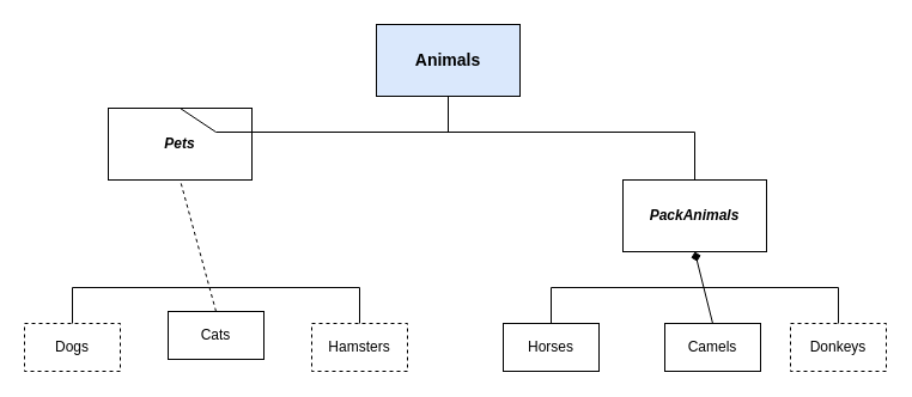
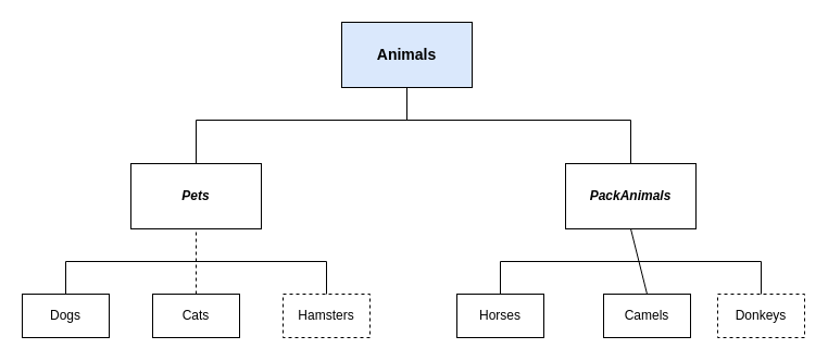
  <mxCell id="0" />
  <mxCell id="1" parent="0" />
  <mxCell id="2" value="&lt;b&gt;&lt;font style=&quot;font-size: 14px;&quot;&gt;Animals&lt;/font&gt;&lt;/b&gt;" style="rounded=0;whiteSpace=wrap;html=1;fillColor=#dae8fc;" vertex="1" parent="1"><mxGeometry x="314" y="20" width="120" height="60" as="geometry" /></mxCell>
- <mxCell id="3" value="&lt;i&gt;&lt;b&gt;Pets&lt;/b&gt;&lt;/i&gt;" style="rounded=0;whiteSpace=wrap;html=1;" vertex="1" parent="1"><mxGeometry x="90" y="90" width="120" height="60" as="geometry" /></mxCell>
+ <mxCell id="3" value="&lt;i&gt;&lt;b&gt;Pets&lt;/b&gt;&lt;/i&gt;" style="rounded=0;whiteSpace=wrap;html=1;" vertex="1" parent="1"><mxGeometry x="120" y="150" width="120" height="60" as="geometry" /></mxCell>
  <mxCell id="4" value="&lt;i&gt;&lt;b&gt;PackAnimals&lt;/b&gt;&lt;/i&gt;" style="rounded=0;whiteSpace=wrap;html=1;" vertex="1" parent="1"><mxGeometry x="520" y="150" width="120" height="60" as="geometry" /></mxCell>
- <mxCell id="5" value="Dogs" style="rounded=0;whiteSpace=wrap;html=1;dashed=1;" vertex="1" parent="1"><mxGeometry x="20" y="270" width="80" height="40" as="geometry" /></mxCell>
- <mxCell id="6" value="Cats" style="rounded=0;whiteSpace=wrap;html=1;" vertex="1" parent="1"><mxGeometry x="140" y="260" width="80" height="40" as="geometry" /></mxCell>
+ <mxCell id="5" value="Dogs" style="rounded=0;whiteSpace=wrap;html=1;" vertex="1" parent="1"><mxGeometry x="20" y="270" width="80" height="40" as="geometry" /></mxCell>
+ <mxCell id="6" value="Cats" style="rounded=0;whiteSpace=wrap;html=1;" vertex="1" parent="1"><mxGeometry x="140" y="270" width="80" height="40" as="geometry" /></mxCell>
  <mxCell id="7" value="Hamsters" style="rounded=0;whiteSpace=wrap;html=1;dashed=1;" vertex="1" parent="1"><mxGeometry x="260" y="270" width="80" height="40" as="geometry" /></mxCell>
  <mxCell id="8" value="Horses" style="rounded=0;whiteSpace=wrap;html=1;" vertex="1" parent="1"><mxGeometry x="420" y="270" width="80" height="40" as="geometry" /></mxCell>
  <mxCell id="9" value="Camels" style="rounded=0;whiteSpace=wrap;html=1;" vertex="1" parent="1"><mxGeometry x="555" y="270" width="80" height="40" as="geometry" /></mxCell>
  <mxCell id="10" value="Donkeys" style="rounded=0;whiteSpace=wrap;html=1;dashed=1;" vertex="1" parent="1"><mxGeometry x="660" y="270" width="80" height="40" as="geometry" /></mxCell>
  <mxCell id="11" value="" style="endArrow=none;html=1;rounded=0;exitX=0.5;exitY=0;exitDx=0;exitDy=0;" edge="1" parent="1" source="5"><mxGeometry width="50" height="50" relative="1" as="geometry"><mxPoint x="510" y="400" as="sourcePoint" /><mxPoint x="60" y="240" as="targetPoint" /></mxGeometry></mxCell>
  <mxCell id="12" value="" style="endArrow=none;html=1;rounded=0;" edge="1" parent="1"><mxGeometry width="50" height="50" relative="1" as="geometry"><mxPoint x="60" y="240" as="sourcePoint" /><mxPoint x="300" y="240" as="targetPoint" /></mxGeometry></mxCell>
  <mxCell id="13" value="" style="endArrow=none;html=1;rounded=0;entryX=0.5;entryY=0;entryDx=0;entryDy=0;" edge="1" parent="1" target="7"><mxGeometry width="50" height="50" relative="1" as="geometry"><mxPoint x="300" y="240" as="sourcePoint" /><mxPoint x="560" y="350" as="targetPoint" /></mxGeometry></mxCell>
  <mxCell id="14" value="" style="endArrow=none;html=1;rounded=0;exitX=0.5;exitY=0;exitDx=0;exitDy=0;entryX=0.5;entryY=1;entryDx=0;entryDy=0;dashed=1;" edge="1" parent="1" source="6" target="3"><mxGeometry width="50" height="50" relative="1" as="geometry"><mxPoint x="510" y="400" as="sourcePoint" /><mxPoint x="560" y="350" as="targetPoint" /></mxGeometry></mxCell>
  <mxCell id="15" value="" style="endArrow=none;html=1;rounded=0;exitX=0.5;exitY=0;exitDx=0;exitDy=0;" edge="1" parent="1" source="3"><mxGeometry width="50" height="50" relative="1" as="geometry"><mxPoint x="510" y="400" as="sourcePoint" /><mxPoint x="180" y="110" as="targetPoint" /></mxGeometry></mxCell>
  <mxCell id="16" value="" style="endArrow=none;html=1;rounded=0;" edge="1" parent="1"><mxGeometry width="50" height="50" relative="1" as="geometry"><mxPoint x="180" y="110" as="sourcePoint" /><mxPoint x="580" y="110" as="targetPoint" /></mxGeometry></mxCell>
  <mxCell id="17" value="" style="endArrow=none;html=1;rounded=0;exitX=0.5;exitY=0;exitDx=0;exitDy=0;" edge="1" parent="1" source="4"><mxGeometry width="50" height="50" relative="1" as="geometry"><mxPoint x="510" y="400" as="sourcePoint" /><mxPoint x="580" y="110" as="targetPoint" /></mxGeometry></mxCell>
  <mxCell id="18" value="" style="endArrow=none;html=1;rounded=0;exitX=0.5;exitY=1;exitDx=0;exitDy=0;" edge="1" parent="1" source="2"><mxGeometry width="50" height="50" relative="1" as="geometry"><mxPoint x="510" y="400" as="sourcePoint" /><mxPoint x="374" y="110" as="targetPoint" /></mxGeometry></mxCell>
  <mxCell id="19" value="" style="endArrow=none;html=1;rounded=0;exitX=0.5;exitY=0;exitDx=0;exitDy=0;" edge="1" parent="1" source="8"><mxGeometry width="50" height="50" relative="1" as="geometry"><mxPoint x="510" y="400" as="sourcePoint" /><mxPoint x="460" y="240" as="targetPoint" /></mxGeometry></mxCell>
  <mxCell id="20" value="" style="endArrow=none;html=1;rounded=0;" edge="1" parent="1"><mxGeometry width="50" height="50" relative="1" as="geometry"><mxPoint x="460" y="240" as="sourcePoint" /><mxPoint x="700" y="240" as="targetPoint" /></mxGeometry></mxCell>
  <mxCell id="21" value="" style="endArrow=none;html=1;rounded=0;exitX=0.5;exitY=0;exitDx=0;exitDy=0;" edge="1" parent="1" source="10"><mxGeometry width="50" height="50" relative="1" as="geometry"><mxPoint x="510" y="400" as="sourcePoint" /><mxPoint x="700" y="240" as="targetPoint" /></mxGeometry></mxCell>
- <mxCell id="22" value="" style="endArrow=diamond;html=1;rounded=0;exitX=0.5;exitY=0;exitDx=0;exitDy=0;entryX=0.5;entryY=1;entryDx=0;entryDy=0;" edge="1" parent="1" source="9" target="4"><mxGeometry width="50" height="50" relative="1" as="geometry"><mxPoint x="510" y="400" as="sourcePoint" /><mxPoint x="580" y="240" as="targetPoint" /></mxGeometry></mxCell>
+ <mxCell id="22" value="" style="endArrow=none;html=1;rounded=0;exitX=0.5;exitY=0;exitDx=0;exitDy=0;entryX=0.5;entryY=1;entryDx=0;entryDy=0;" edge="1" parent="1" source="9" target="4"><mxGeometry width="50" height="50" relative="1" as="geometry"><mxPoint x="510" y="400" as="sourcePoint" /><mxPoint x="580" y="240" as="targetPoint" /></mxGeometry></mxCell>
